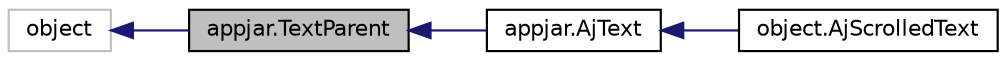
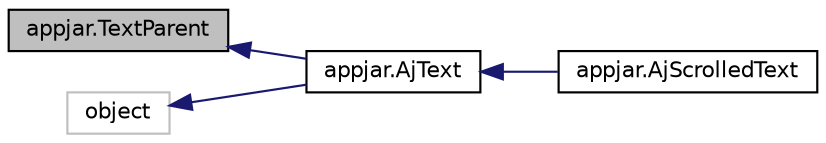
  digraph {
    rankdir=LR
    node [color=black fillcolor=white fontname=Helvetica fontsize=10 shape=record style=filled]
    edge [color=midnightblue dir=back fontname=Helvetica fontsize=10 labelfontname=Helvetica labelfontsize=10 style=solid]
    n1 [fillcolor=grey75 fontcolor=black height=0.2 label="appjar.TextParent" width=0.4]
    n2 [height=0.2 label="appjar.AjText" width=0.4]
-   n3 [height=0.2 label="object.AjScrolledText" width=0.4]
+   n3 [height=0.2 label="appjar.AjScrolledText" width=0.4]
    n4 [color=grey75 height=0.2 label=object width=0.4]
    n1 -> n2
    n2 -> n3
-   n4 -> n1
+   n4 -> n2
  }
